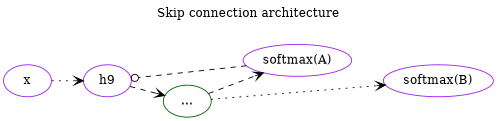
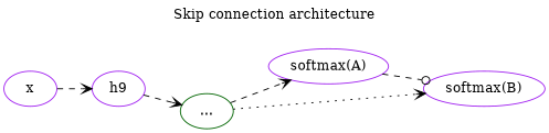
  digraph {
    label="Skip connection architecture"
    labelloc=top
    rankdir=LR
    node [color=purple]
    edge [arrowhead=vee style=dashed]
    n1 [label=x]
    n2 [label=h9]
    n3 [color=darkgreen label="..."]
    n4 [label="softmax(A)"]
    n5 [label="softmax(B)"]
-   n1 -> n2 [style=dotted]
+   n1 -> n2
    n2 -> n3
    n3 -> n4
    n3 -> n5 [style=dotted]
-   n4 -> n2 [arrowhead=odot]
+   n4 -> n5 [arrowhead=odot]
  }
